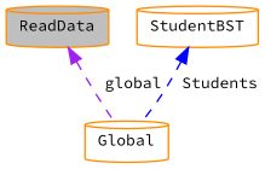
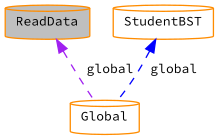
  digraph {
    fontname="Source Code Pro"
    node [color=darkorange fillcolor=white fontname="Source Code Pro" fontsize=10 shape=cylinder style=filled]
    edge [dir=back fontname="Source Code Pro" fontsize=10 labelfontname=Helvetica labelfontsize=10 style=dashed]
    n1 [fillcolor=grey75 fontcolor=black height=0.2 label=ReadData width=0.4]
    n2 [height=0.2 label=Global width=0.4]
    n3 [height=0.2 label=StudentBST width=0.4]
    n1 -> n2 [color=purple label=" global"]
-   n3 -> n2 [color=blue label=" Students"]
+   n3 -> n2 [color=blue label=" global"]
  }
